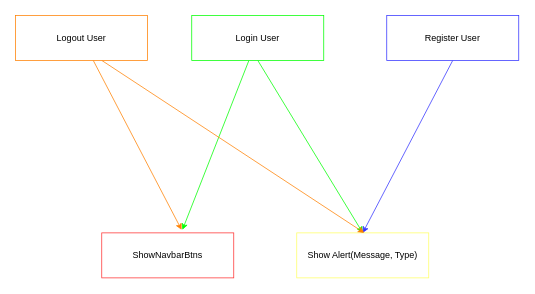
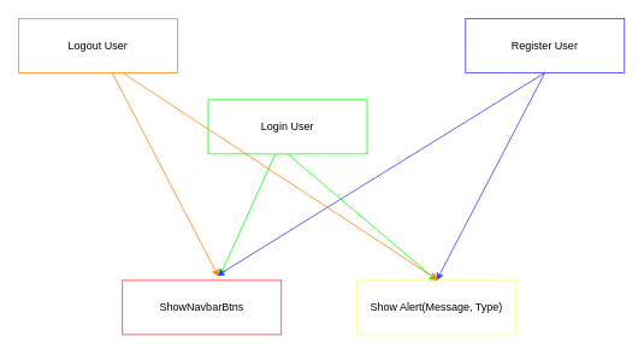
  <mxCell id="0" />
  <mxCell id="1" parent="0" />
  <mxCell id="2" style="edgeStyle=none;html=1;entryX=0.5;entryY=0;entryDx=0;entryDy=0;exitX=0.5;exitY=1;exitDx=0;exitDy=0;strokeColor=#00FF00;" parent="1" source="4" target="8" edge="1"><mxGeometry relative="1" as="geometry"><mxPoint x="352" y="190" as="targetPoint" /></mxGeometry></mxCell>
  <mxCell id="3" style="edgeStyle=none;html=1;entryX=0.611;entryY=-0.067;entryDx=0;entryDy=0;entryPerimeter=0;strokeColor=#00FF00;" parent="1" source="4" target="9" edge="1"><mxGeometry relative="1" as="geometry"><mxPoint x="245" y="300" as="targetPoint" /></mxGeometry></mxCell>
- <mxCell id="4" value="Login User" style="rounded=0;whiteSpace=wrap;html=1;fontStyle=0;strokeColor=#00FF00;" parent="1" vertex="1"><mxGeometry x="255" y="20" width="176" height="60" as="geometry" /></mxCell>
+ <mxCell id="4" value="Login User" style="rounded=0;whiteSpace=wrap;html=1;fontStyle=0;strokeColor=#00FF00;" parent="1" vertex="1"><mxGeometry x="230" y="110" width="176" height="60" as="geometry" /></mxCell>
  <mxCell id="5" style="edgeStyle=none;html=1;entryX=0.5;entryY=0;entryDx=0;entryDy=0;exitX=0.5;exitY=1;exitDx=0;exitDy=0;strokeColor=#3333FF;" parent="1" source="7" target="8" edge="1"><mxGeometry relative="1" as="geometry" /></mxCell>
+ <mxCell id="6" style="edgeStyle=none;html=1;entryX=0.594;entryY=-0.083;entryDx=0;entryDy=0;entryPerimeter=0;exitX=0.5;exitY=1;exitDx=0;exitDy=0;strokeColor=#3333FF;" parent="1" source="7" target="9" edge="1"><mxGeometry relative="1" as="geometry" /></mxCell>
  <mxCell id="7" value="Register User" style="rounded=0;whiteSpace=wrap;html=1;fontStyle=0;strokeColor=#3333FF;" parent="1" vertex="1"><mxGeometry x="515" y="20" width="176" height="60" as="geometry" /></mxCell>
  <mxCell id="8" value="Show Alert(Message, Type)" style="rounded=0;whiteSpace=wrap;html=1;fontStyle=0;strokeColor=#FFFF66;" parent="1" vertex="1"><mxGeometry x="395" y="310" width="176" height="60" as="geometry" /></mxCell>
  <mxCell id="9" value="ShowNavbarBtns" style="rounded=0;whiteSpace=wrap;html=1;fontStyle=0;strokeColor=#FF3333;" parent="1" vertex="1"><mxGeometry x="135" y="310" width="176" height="60" as="geometry" /></mxCell>
  <mxCell id="10" style="edgeStyle=none;html=1;entryX=0.605;entryY=-0.067;entryDx=0;entryDy=0;entryPerimeter=0;strokeColor=#FF8000;" parent="1" source="12" target="9" edge="1"><mxGeometry relative="1" as="geometry" /></mxCell>
  <mxCell id="11" style="edgeStyle=none;html=1;strokeColor=#FF8000;exitX=0.653;exitY=1;exitDx=0;exitDy=0;exitPerimeter=0;" parent="1" source="12" edge="1"><mxGeometry relative="1" as="geometry"><mxPoint x="485" y="310" as="targetPoint" /></mxGeometry></mxCell>
  <mxCell id="12" value="Logout User" style="rounded=0;whiteSpace=wrap;html=1;fontStyle=0;strokeColor=#FF8000;" parent="1" vertex="1"><mxGeometry x="20" y="20" width="176" height="60" as="geometry" /></mxCell>
